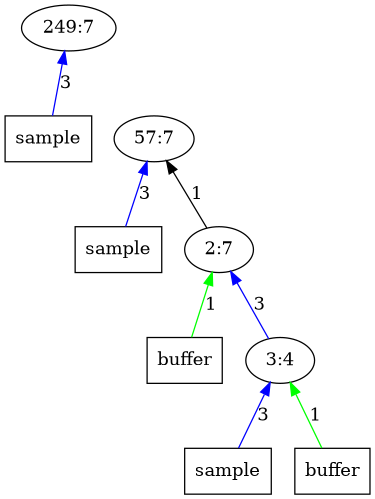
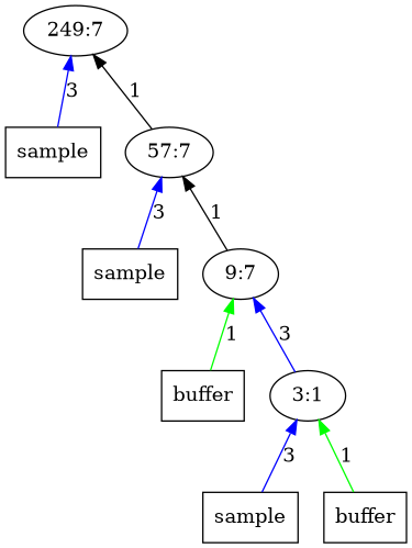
  digraph {
    rankdir=BT
    node [shape=box]
    edge [color=blue]
    n1 [label=sample]
    n2 [label="249:7" shape=""]
    n3 [label="57:7" shape=""]
    n4 [label=sample]
    n5 [label=buffer]
-   n6 [label="2:7" shape=""]
-   n7 [label="3:4" shape=""]
+   n6 [label="9:7" shape=""]
+   n7 [label="3:1" shape=""]
    n8 [label=sample]
    n9 [label=buffer]
    n1 -> n2 [label=3]
+   n3 -> n2 [color=black label=1]
    n4 -> n3 [label=3]
    n5 -> n6 [color=green label=1]
    n6 -> n3 [color=black label=1]
    n7 -> n6 [label=3]
    n8 -> n7 [label=3]
    n9 -> n7 [color=green label=1]
  }
